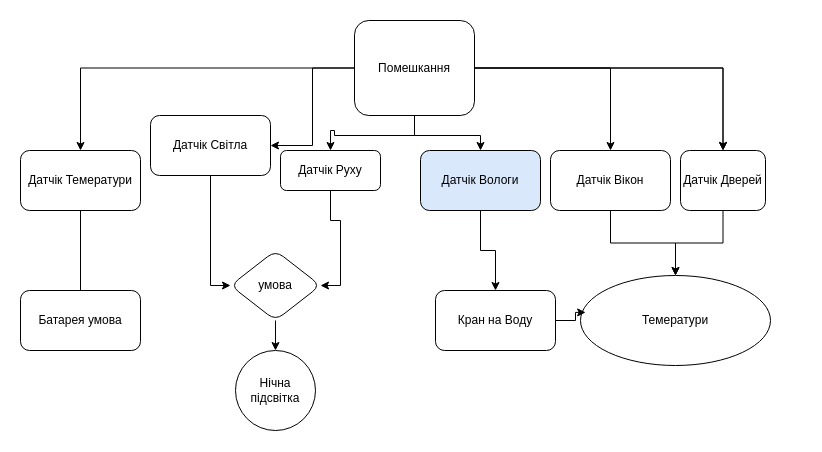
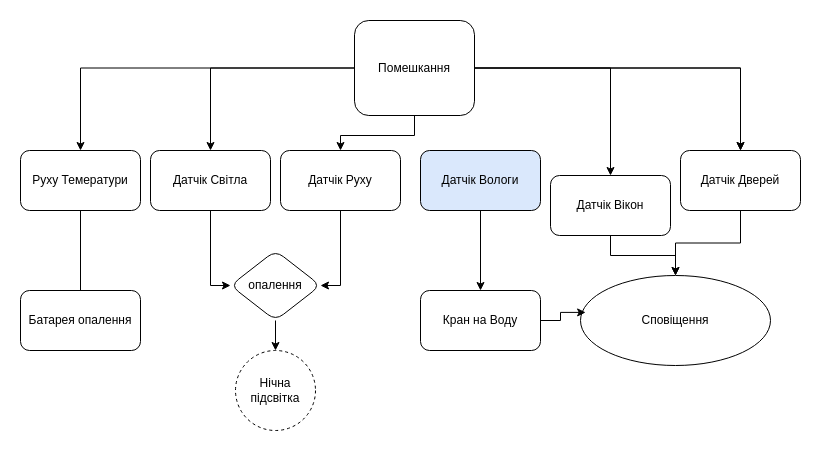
  <mxCell id="0" />
  <mxCell id="1" parent="0" />
  <mxCell id="2" value="" style="edgeStyle=orthogonalEdgeStyle;rounded=0;orthogonalLoop=1;jettySize=auto;html=1;" edge="1" parent="1" source="9" target="11"><mxGeometry relative="1" as="geometry" /></mxCell>
  <mxCell id="3" value="" style="edgeStyle=orthogonalEdgeStyle;rounded=0;orthogonalLoop=1;jettySize=auto;html=1;" edge="1" parent="1" source="9" target="13"><mxGeometry relative="1" as="geometry" /></mxCell>
  <mxCell id="4" value="" style="edgeStyle=orthogonalEdgeStyle;rounded=0;orthogonalLoop=1;jettySize=auto;html=1;" edge="1" parent="1" source="9" target="15"><mxGeometry relative="1" as="geometry" /></mxCell>
  <mxCell id="5" value="" style="edgeStyle=orthogonalEdgeStyle;rounded=0;orthogonalLoop=1;jettySize=auto;html=1;" edge="1" parent="1" source="9" target="15"><mxGeometry relative="1" as="geometry" /></mxCell>
  <mxCell id="6" value="" style="edgeStyle=orthogonalEdgeStyle;rounded=0;orthogonalLoop=1;jettySize=auto;html=1;" edge="1" parent="1" source="9" target="17"><mxGeometry relative="1" as="geometry" /></mxCell>
  <mxCell id="7" value="" style="edgeStyle=orthogonalEdgeStyle;rounded=0;orthogonalLoop=1;jettySize=auto;html=1;" edge="1" parent="1" source="9" target="19"><mxGeometry relative="1" as="geometry" /></mxCell>
- <mxCell id="8" value="" style="edgeStyle=orthogonalEdgeStyle;rounded=0;orthogonalLoop=1;jettySize=auto;html=1;" edge="1" parent="1" source="9" target="21"><mxGeometry relative="1" as="geometry" /></mxCell>
  <mxCell id="9" value="Помешкання" style="rounded=1;whiteSpace=wrap;html=1;" vertex="1" parent="1"><mxGeometry x="354" y="20" width="120" height="95" as="geometry" /></mxCell>
  <mxCell id="10" value="" style="edgeStyle=orthogonalEdgeStyle;rounded=0;orthogonalLoop=1;jettySize=auto;html=1;endArrow=none;" edge="1" parent="1" source="11" target="22"><mxGeometry relative="1" as="geometry" /></mxCell>
- <mxCell id="11" value="Датчік Темератури" style="rounded=1;whiteSpace=wrap;html=1;" vertex="1" parent="1"><mxGeometry x="20" y="150" width="120" height="60" as="geometry" /></mxCell>
+ <mxCell id="11" value="Руху Темератури" style="rounded=1;whiteSpace=wrap;html=1;" vertex="1" parent="1"><mxGeometry x="20" y="150" width="120" height="60" as="geometry" /></mxCell>
  <mxCell id="12" value="" style="edgeStyle=orthogonalEdgeStyle;rounded=0;orthogonalLoop=1;jettySize=auto;html=1;entryX=0;entryY=0.5;entryDx=0;entryDy=0;" edge="1" parent="1" source="13" target="24"><mxGeometry relative="1" as="geometry" /></mxCell>
- <mxCell id="13" value="Датчік Світла" style="rounded=1;whiteSpace=wrap;html=1;" vertex="1" parent="1"><mxGeometry x="150" y="115" width="120" height="60" as="geometry" /></mxCell>
+ <mxCell id="13" value="Датчік Світла" style="rounded=1;whiteSpace=wrap;html=1;" vertex="1" parent="1"><mxGeometry x="150" y="150" width="120" height="60" as="geometry" /></mxCell>
  <mxCell id="14" style="edgeStyle=orthogonalEdgeStyle;rounded=0;orthogonalLoop=1;jettySize=auto;html=1;" edge="1" parent="1" source="15" target="27"><mxGeometry relative="1" as="geometry" /></mxCell>
- <mxCell id="15" value="Датчік Дверей" style="rounded=1;whiteSpace=wrap;html=1;" vertex="1" parent="1"><mxGeometry x="680" y="150" width="85" height="60" as="geometry" /></mxCell>
+ <mxCell id="15" value="Датчік Дверей" style="rounded=1;whiteSpace=wrap;html=1;" vertex="1" parent="1"><mxGeometry x="680" y="150" width="120" height="60" as="geometry" /></mxCell>
  <mxCell id="16" value="" style="edgeStyle=orthogonalEdgeStyle;rounded=0;orthogonalLoop=1;jettySize=auto;html=1;" edge="1" parent="1" source="17" target="27"><mxGeometry relative="1" as="geometry" /></mxCell>
- <mxCell id="17" value="Датчік Вікон" style="rounded=1;whiteSpace=wrap;html=1;" vertex="1" parent="1"><mxGeometry x="550" y="150" width="120" height="60" as="geometry" /></mxCell>
+ <mxCell id="17" value="Датчік Вікон" style="rounded=1;whiteSpace=wrap;html=1;" vertex="1" parent="1"><mxGeometry x="550" y="175" width="120" height="60" as="geometry" /></mxCell>
  <mxCell id="18" style="edgeStyle=orthogonalEdgeStyle;rounded=0;orthogonalLoop=1;jettySize=auto;html=1;entryX=1;entryY=0.5;entryDx=0;entryDy=0;" edge="1" parent="1" source="19" target="24"><mxGeometry relative="1" as="geometry" /></mxCell>
- <mxCell id="19" value="Датчік Руху" style="rounded=1;whiteSpace=wrap;html=1;" vertex="1" parent="1"><mxGeometry x="280" y="150" width="100" height="40" as="geometry" /></mxCell>
+ <mxCell id="19" value="Датчік Руху" style="rounded=1;whiteSpace=wrap;html=1;" vertex="1" parent="1"><mxGeometry x="280" y="150" width="120" height="60" as="geometry" /></mxCell>
  <mxCell id="20" value="" style="edgeStyle=orthogonalEdgeStyle;rounded=0;orthogonalLoop=1;jettySize=auto;html=1;" edge="1" parent="1" source="21" target="26"><mxGeometry relative="1" as="geometry" /></mxCell>
  <mxCell id="21" value="Датчік Вологи" style="rounded=1;whiteSpace=wrap;html=1;fillColor=#dae8fc;" vertex="1" parent="1"><mxGeometry x="420" y="150" width="120" height="60" as="geometry" /></mxCell>
- <mxCell id="22" value="Батарея умова" style="rounded=1;whiteSpace=wrap;html=1;" vertex="1" parent="1"><mxGeometry x="20" y="290" width="120" height="60" as="geometry" /></mxCell>
+ <mxCell id="22" value="Батарея опалення" style="rounded=1;whiteSpace=wrap;html=1;" vertex="1" parent="1"><mxGeometry x="20" y="290" width="120" height="60" as="geometry" /></mxCell>
  <mxCell id="23" value="" style="edgeStyle=orthogonalEdgeStyle;rounded=0;orthogonalLoop=1;jettySize=auto;html=1;" edge="1" parent="1" source="24" target="25"><mxGeometry relative="1" as="geometry" /></mxCell>
- <mxCell id="24" value="умова" style="rhombus;whiteSpace=wrap;html=1;rounded=1;" vertex="1" parent="1"><mxGeometry x="230" y="250" width="90" height="70" as="geometry" /></mxCell>
- <mxCell id="25" value="Нічна підсвітка" style="ellipse;whiteSpace=wrap;html=1;rounded=1;" vertex="1" parent="1"><mxGeometry x="235" y="350" width="80" height="80" as="geometry" /></mxCell>
- <mxCell id="26" value="Кран на Воду" style="rounded=1;whiteSpace=wrap;html=1;" vertex="1" parent="1"><mxGeometry x="435" y="290" width="120" height="60" as="geometry" /></mxCell>
- <mxCell id="27" value="Темератури" style="ellipse;whiteSpace=wrap;html=1;rounded=1;" vertex="1" parent="1"><mxGeometry x="580" y="275" width="190" height="90" as="geometry" /></mxCell>
+ <mxCell id="24" value="опалення" style="rhombus;whiteSpace=wrap;html=1;rounded=1;" vertex="1" parent="1"><mxGeometry x="230" y="250" width="90" height="70" as="geometry" /></mxCell>
+ <mxCell id="25" value="Нічна підсвітка" style="ellipse;whiteSpace=wrap;html=1;rounded=1;dashed=1;" vertex="1" parent="1"><mxGeometry x="235" y="350" width="80" height="80" as="geometry" /></mxCell>
+ <mxCell id="26" value="Кран на Воду" style="rounded=1;whiteSpace=wrap;html=1;" vertex="1" parent="1"><mxGeometry x="420" y="290" width="120" height="60" as="geometry" /></mxCell>
+ <mxCell id="27" value="Сповіщення" style="ellipse;whiteSpace=wrap;html=1;rounded=1;" vertex="1" parent="1"><mxGeometry x="580" y="275" width="190" height="90" as="geometry" /></mxCell>
  <mxCell id="28" style="edgeStyle=orthogonalEdgeStyle;rounded=0;orthogonalLoop=1;jettySize=auto;html=1;entryX=0.027;entryY=0.41;entryDx=0;entryDy=0;entryPerimeter=0;" edge="1" parent="1" source="26" target="27"><mxGeometry relative="1" as="geometry" /></mxCell>
